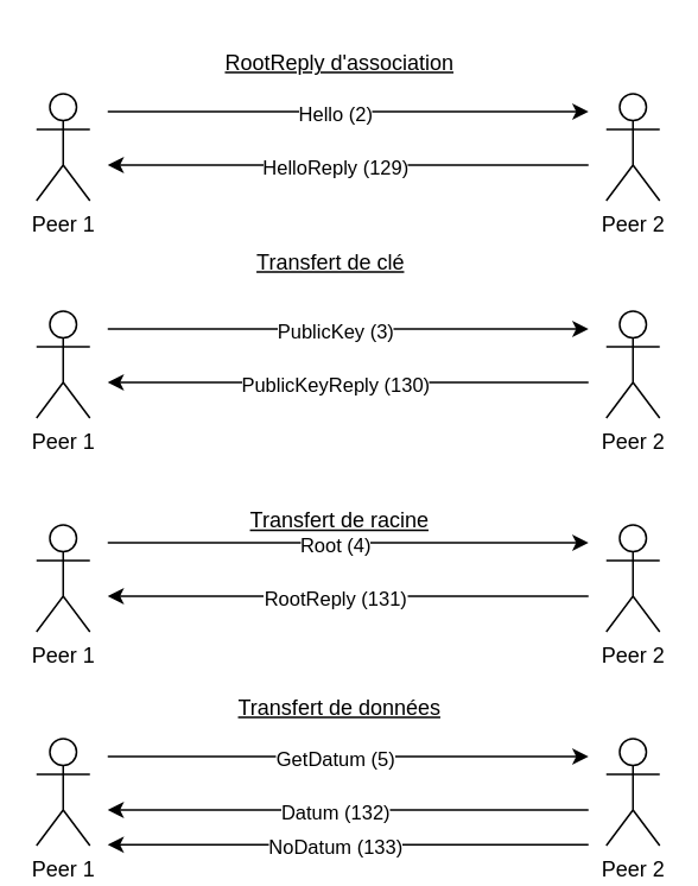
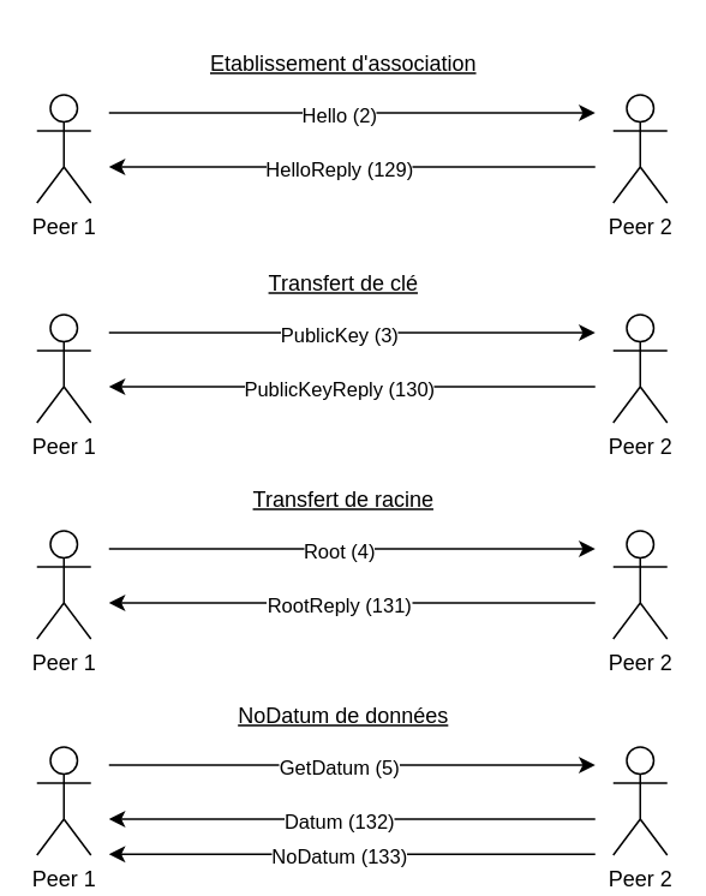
  <mxCell id="0" />
  <mxCell id="1" parent="0" />
  <mxCell id="2" style="edgeStyle=orthogonalEdgeStyle;rounded=0;orthogonalLoop=1;jettySize=auto;html=1;" parent="1" edge="1"><mxGeometry relative="1" as="geometry"><mxPoint x="60" y="62" as="sourcePoint" /><mxPoint x="330" y="62" as="targetPoint" /></mxGeometry></mxCell>
  <mxCell id="3" value="Hello (2)" style="edgeLabel;html=1;align=center;verticalAlign=middle;resizable=0;points=[];" parent="2" vertex="1" connectable="0"><mxGeometry x="-0.058" y="-1" relative="1" as="geometry"><mxPoint as="offset" /></mxGeometry></mxCell>
  <mxCell id="4" value="Peer 1" style="shape=umlActor;verticalLabelPosition=bottom;verticalAlign=top;html=1;outlineConnect=0;" parent="1" vertex="1"><mxGeometry x="20" y="52" width="30" height="60" as="geometry" /></mxCell>
  <mxCell id="5" value="Peer 2" style="shape=umlActor;verticalLabelPosition=bottom;verticalAlign=top;html=1;outlineConnect=0;" parent="1" vertex="1"><mxGeometry x="340" y="52" width="30" height="60" as="geometry" /></mxCell>
  <mxCell id="6" style="edgeStyle=orthogonalEdgeStyle;rounded=0;orthogonalLoop=1;jettySize=auto;html=1;startArrow=classic;startFill=1;endArrow=none;endFill=0;" parent="1" edge="1"><mxGeometry relative="1" as="geometry"><mxPoint x="60" y="92" as="sourcePoint" /><mxPoint x="330" y="92" as="targetPoint" /></mxGeometry></mxCell>
  <mxCell id="7" value="HelloReply (129)" style="edgeLabel;html=1;align=center;verticalAlign=middle;resizable=0;points=[];" parent="6" vertex="1" connectable="0"><mxGeometry x="-0.058" y="-1" relative="1" as="geometry"><mxPoint as="offset" /></mxGeometry></mxCell>
- <mxCell id="8" value="&lt;u&gt;RootReply d'association&lt;/u&gt;" style="text;html=1;align=center;verticalAlign=middle;resizable=0;points=[];autosize=1;strokeColor=none;fillColor=none;" parent="1" vertex="1"><mxGeometry x="105" y="20" width="170" height="30" as="geometry" /></mxCell>
+ <mxCell id="8" value="&lt;u&gt;Etablissement d'association&lt;/u&gt;" style="text;html=1;align=center;verticalAlign=middle;resizable=0;points=[];autosize=1;strokeColor=none;fillColor=none;" parent="1" vertex="1"><mxGeometry x="105" y="20" width="170" height="30" as="geometry" /></mxCell>
  <mxCell id="9" style="edgeStyle=orthogonalEdgeStyle;rounded=0;orthogonalLoop=1;jettySize=auto;html=1;" parent="1" edge="1"><mxGeometry relative="1" as="geometry"><mxPoint x="60" y="184" as="sourcePoint" /><mxPoint x="330" y="184" as="targetPoint" /></mxGeometry></mxCell>
  <mxCell id="10" value="PublicKey (3)" style="edgeLabel;html=1;align=center;verticalAlign=middle;resizable=0;points=[];" parent="9" vertex="1" connectable="0"><mxGeometry x="-0.058" y="-1" relative="1" as="geometry"><mxPoint as="offset" /></mxGeometry></mxCell>
  <mxCell id="11" value="Peer 1" style="shape=umlActor;verticalLabelPosition=bottom;verticalAlign=top;html=1;outlineConnect=0;" parent="1" vertex="1"><mxGeometry x="20" y="174" width="30" height="60" as="geometry" /></mxCell>
  <mxCell id="12" value="Peer 2" style="shape=umlActor;verticalLabelPosition=bottom;verticalAlign=top;html=1;outlineConnect=0;" parent="1" vertex="1"><mxGeometry x="340" y="174" width="30" height="60" as="geometry" /></mxCell>
  <mxCell id="13" style="edgeStyle=orthogonalEdgeStyle;rounded=0;orthogonalLoop=1;jettySize=auto;html=1;startArrow=classic;startFill=1;endArrow=none;endFill=0;" parent="1" edge="1"><mxGeometry relative="1" as="geometry"><mxPoint x="60" y="214" as="sourcePoint" /><mxPoint x="330" y="214" as="targetPoint" /></mxGeometry></mxCell>
  <mxCell id="14" value="PublicKeyReply (130)" style="edgeLabel;html=1;align=center;verticalAlign=middle;resizable=0;points=[];" parent="13" vertex="1" connectable="0"><mxGeometry x="-0.058" y="-1" relative="1" as="geometry"><mxPoint as="offset" /></mxGeometry></mxCell>
- <mxCell id="15" value="&lt;u&gt;Transfert de clé&lt;/u&gt;" style="text;html=1;align=center;verticalAlign=middle;resizable=0;points=[];autosize=1;strokeColor=none;fillColor=none;" parent="1" vertex="1"><mxGeometry x="130" y="132" width="110" height="30" as="geometry" /></mxCell>
+ <mxCell id="15" value="&lt;u&gt;Transfert de clé&lt;/u&gt;" style="text;html=1;align=center;verticalAlign=middle;resizable=0;points=[];autosize=1;strokeColor=none;fillColor=none;" parent="1" vertex="1"><mxGeometry x="135" y="142" width="110" height="30" as="geometry" /></mxCell>
  <mxCell id="16" style="edgeStyle=orthogonalEdgeStyle;rounded=0;orthogonalLoop=1;jettySize=auto;html=1;" parent="1" edge="1"><mxGeometry relative="1" as="geometry"><mxPoint x="60" y="304" as="sourcePoint" /><mxPoint x="330" y="304" as="targetPoint" /></mxGeometry></mxCell>
  <mxCell id="17" value="Root (4)" style="edgeLabel;html=1;align=center;verticalAlign=middle;resizable=0;points=[];" parent="16" vertex="1" connectable="0"><mxGeometry x="-0.058" y="-1" relative="1" as="geometry"><mxPoint as="offset" /></mxGeometry></mxCell>
  <mxCell id="18" value="Peer 1" style="shape=umlActor;verticalLabelPosition=bottom;verticalAlign=top;html=1;outlineConnect=0;" parent="1" vertex="1"><mxGeometry x="20" y="294" width="30" height="60" as="geometry" /></mxCell>
  <mxCell id="19" value="Peer 2" style="shape=umlActor;verticalLabelPosition=bottom;verticalAlign=top;html=1;outlineConnect=0;" parent="1" vertex="1"><mxGeometry x="340" y="294" width="30" height="60" as="geometry" /></mxCell>
  <mxCell id="20" style="edgeStyle=orthogonalEdgeStyle;rounded=0;orthogonalLoop=1;jettySize=auto;html=1;startArrow=classic;startFill=1;endArrow=none;endFill=0;" parent="1" edge="1"><mxGeometry relative="1" as="geometry"><mxPoint x="60" y="334" as="sourcePoint" /><mxPoint x="330" y="334" as="targetPoint" /></mxGeometry></mxCell>
  <mxCell id="21" value="RootReply (131)" style="edgeLabel;html=1;align=center;verticalAlign=middle;resizable=0;points=[];" parent="20" vertex="1" connectable="0"><mxGeometry x="-0.058" y="-1" relative="1" as="geometry"><mxPoint as="offset" /></mxGeometry></mxCell>
- <mxCell id="22" value="&lt;u&gt;Transfert de racine&lt;/u&gt;" style="text;html=1;align=center;verticalAlign=middle;resizable=0;points=[];autosize=1;strokeColor=none;fillColor=none;" parent="1" vertex="1"><mxGeometry x="130" y="277" width="120" height="30" as="geometry" /></mxCell>
+ <mxCell id="22" value="&lt;u&gt;Transfert de racine&lt;/u&gt;" style="text;html=1;align=center;verticalAlign=middle;resizable=0;points=[];autosize=1;strokeColor=none;fillColor=none;" parent="1" vertex="1"><mxGeometry x="130" y="262" width="120" height="30" as="geometry" /></mxCell>
  <mxCell id="23" style="edgeStyle=orthogonalEdgeStyle;rounded=0;orthogonalLoop=1;jettySize=auto;html=1;" parent="1" edge="1"><mxGeometry relative="1" as="geometry"><mxPoint x="60" y="424" as="sourcePoint" /><mxPoint x="330" y="424" as="targetPoint" /></mxGeometry></mxCell>
  <mxCell id="24" value="GetDatum (5)" style="edgeLabel;html=1;align=center;verticalAlign=middle;resizable=0;points=[];" parent="23" vertex="1" connectable="0"><mxGeometry x="-0.058" y="-1" relative="1" as="geometry"><mxPoint as="offset" /></mxGeometry></mxCell>
  <mxCell id="25" value="Peer 1" style="shape=umlActor;verticalLabelPosition=bottom;verticalAlign=top;html=1;outlineConnect=0;" parent="1" vertex="1"><mxGeometry x="20" y="414" width="30" height="60" as="geometry" /></mxCell>
  <mxCell id="26" value="Peer 2" style="shape=umlActor;verticalLabelPosition=bottom;verticalAlign=top;html=1;outlineConnect=0;" parent="1" vertex="1"><mxGeometry x="340" y="414" width="30" height="60" as="geometry" /></mxCell>
  <mxCell id="27" style="edgeStyle=orthogonalEdgeStyle;rounded=0;orthogonalLoop=1;jettySize=auto;html=1;startArrow=classic;startFill=1;endArrow=none;endFill=0;" parent="1" edge="1"><mxGeometry relative="1" as="geometry"><mxPoint x="60" y="454" as="sourcePoint" /><mxPoint x="330" y="454" as="targetPoint" /></mxGeometry></mxCell>
  <mxCell id="28" value="Datum (132)" style="edgeLabel;html=1;align=center;verticalAlign=middle;resizable=0;points=[];" parent="27" vertex="1" connectable="0"><mxGeometry x="-0.058" y="-1" relative="1" as="geometry"><mxPoint as="offset" /></mxGeometry></mxCell>
- <mxCell id="29" value="&lt;u&gt;Transfert de données&lt;/u&gt;" style="text;html=1;align=center;verticalAlign=middle;resizable=0;points=[];autosize=1;strokeColor=none;fillColor=none;" parent="1" vertex="1"><mxGeometry x="120" y="382" width="140" height="30" as="geometry" /></mxCell>
+ <mxCell id="29" value="&lt;u&gt;NoDatum de données&lt;/u&gt;" style="text;html=1;align=center;verticalAlign=middle;resizable=0;points=[];autosize=1;strokeColor=none;fillColor=none;" parent="1" vertex="1"><mxGeometry x="120" y="382" width="140" height="30" as="geometry" /></mxCell>
  <mxCell id="30" style="edgeStyle=orthogonalEdgeStyle;rounded=0;orthogonalLoop=1;jettySize=auto;html=1;startArrow=classic;startFill=1;endArrow=none;endFill=0;" parent="1" edge="1"><mxGeometry relative="1" as="geometry"><mxPoint x="60" y="473.52" as="sourcePoint" /><mxPoint x="330" y="473.52" as="targetPoint" /></mxGeometry></mxCell>
  <mxCell id="31" value="NoDatum (133)" style="edgeLabel;html=1;align=center;verticalAlign=middle;resizable=0;points=[];" parent="30" vertex="1" connectable="0"><mxGeometry x="-0.058" y="-1" relative="1" as="geometry"><mxPoint as="offset" /></mxGeometry></mxCell>
